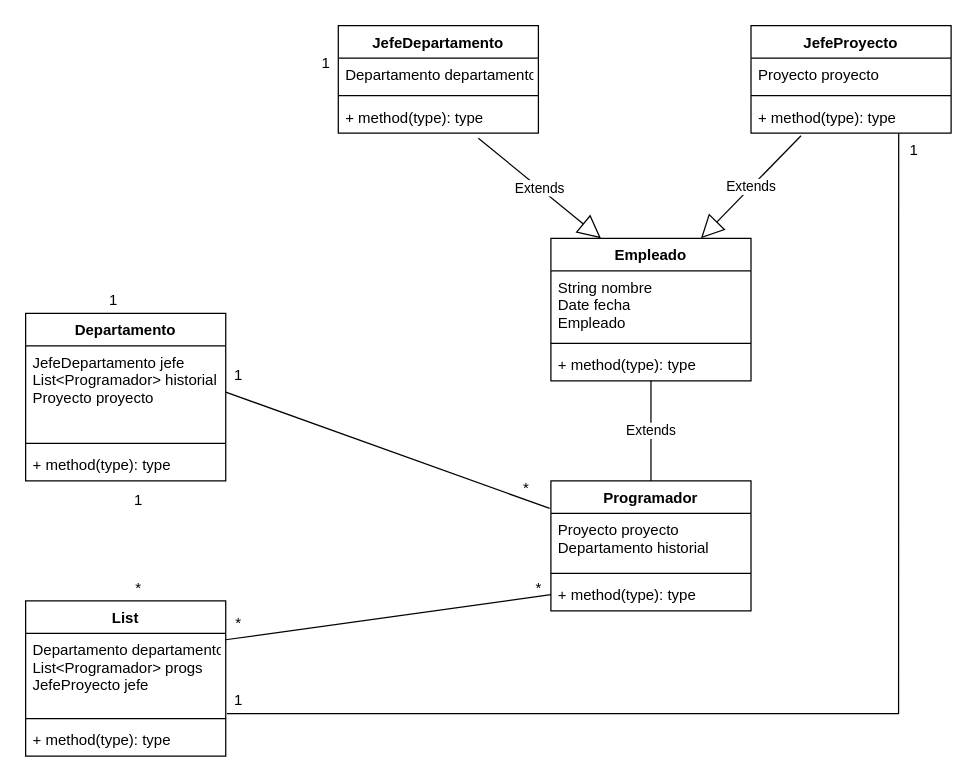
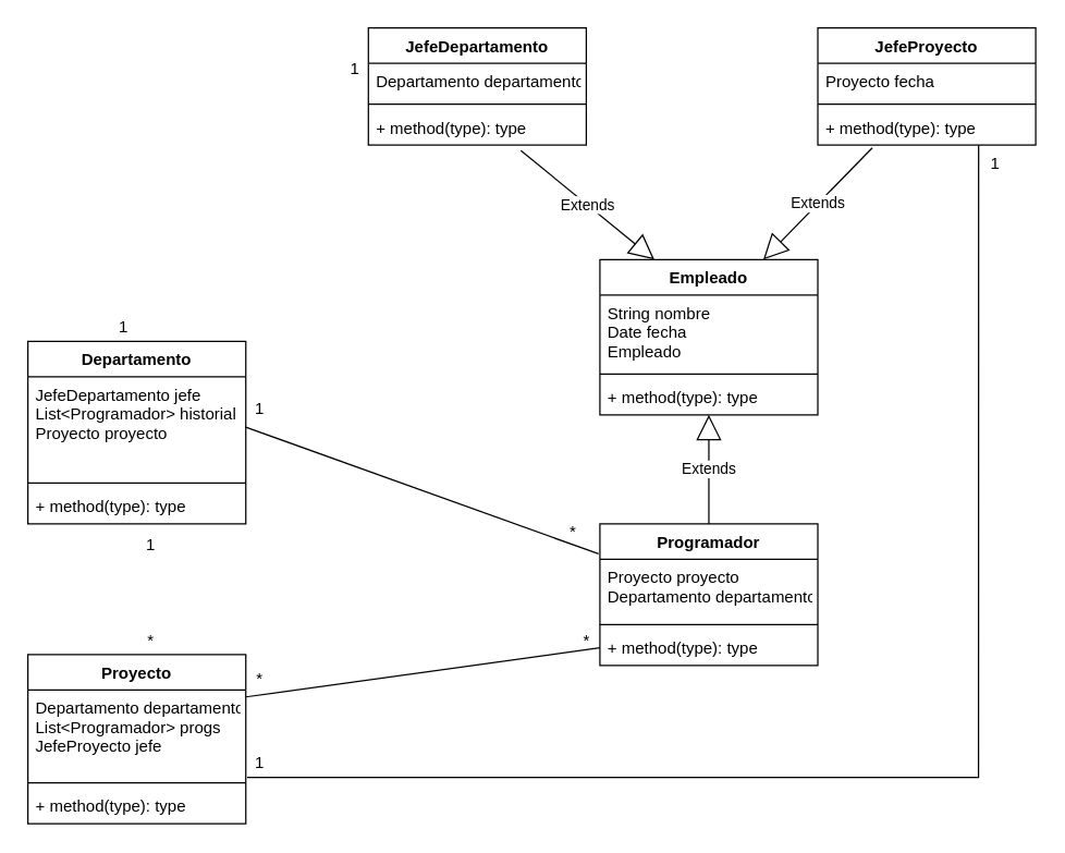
  <mxCell id="0" />
  <mxCell id="1" parent="0" />
  <mxCell id="2" value="Departamento" style="swimlane;fontStyle=1;align=center;verticalAlign=top;childLayout=stackLayout;horizontal=1;startSize=26;horizontalStack=0;resizeParent=1;resizeParentMax=0;resizeLast=0;collapsible=1;marginBottom=0;" vertex="1" parent="1"><mxGeometry x="20" y="250" width="160" height="134" as="geometry" /></mxCell>
  <mxCell id="3" value="JefeDepartamento jefe&#10;List&lt;Programador&gt; historial &#10;Proyecto proyecto&#10;" style="text;strokeColor=none;fillColor=none;align=left;verticalAlign=top;spacingLeft=4;spacingRight=4;overflow=hidden;rotatable=0;points=[[0,0.5],[1,0.5]];portConstraint=eastwest;" vertex="1" parent="2"><mxGeometry y="26" width="160" height="74" as="geometry" /></mxCell>
  <mxCell id="4" value="" style="line;strokeWidth=1;fillColor=none;align=left;verticalAlign=middle;spacingTop=-1;spacingLeft=3;spacingRight=3;rotatable=0;labelPosition=right;points=[];portConstraint=eastwest;" vertex="1" parent="2"><mxGeometry y="100" width="160" height="8" as="geometry" /></mxCell>
  <mxCell id="5" value="+ method(type): type" style="text;strokeColor=none;fillColor=none;align=left;verticalAlign=top;spacingLeft=4;spacingRight=4;overflow=hidden;rotatable=0;points=[[0,0.5],[1,0.5]];portConstraint=eastwest;" vertex="1" parent="2"><mxGeometry y="108" width="160" height="26" as="geometry" /></mxCell>
- <mxCell id="6" value="List" style="swimlane;fontStyle=1;align=center;verticalAlign=top;childLayout=stackLayout;horizontal=1;startSize=26;horizontalStack=0;resizeParent=1;resizeParentMax=0;resizeLast=0;collapsible=1;marginBottom=0;" vertex="1" parent="1"><mxGeometry x="20" y="480" width="160" height="124" as="geometry" /></mxCell>
+ <mxCell id="6" value="Proyecto" style="swimlane;fontStyle=1;align=center;verticalAlign=top;childLayout=stackLayout;horizontal=1;startSize=26;horizontalStack=0;resizeParent=1;resizeParentMax=0;resizeLast=0;collapsible=1;marginBottom=0;" vertex="1" parent="1"><mxGeometry x="20" y="480" width="160" height="124" as="geometry" /></mxCell>
  <mxCell id="7" value="Departamento departamento&#10;List&lt;Programador&gt; progs&#10;JefeProyecto jefe&#10;&#10;" style="text;strokeColor=none;fillColor=none;align=left;verticalAlign=top;spacingLeft=4;spacingRight=4;overflow=hidden;rotatable=0;points=[[0,0.5],[1,0.5]];portConstraint=eastwest;" vertex="1" parent="6"><mxGeometry y="26" width="160" height="64" as="geometry" /></mxCell>
  <mxCell id="8" value="" style="line;strokeWidth=1;fillColor=none;align=left;verticalAlign=middle;spacingTop=-1;spacingLeft=3;spacingRight=3;rotatable=0;labelPosition=right;points=[];portConstraint=eastwest;" vertex="1" parent="6"><mxGeometry y="90" width="160" height="8" as="geometry" /></mxCell>
  <mxCell id="9" value="+ method(type): type" style="text;strokeColor=none;fillColor=none;align=left;verticalAlign=top;spacingLeft=4;spacingRight=4;overflow=hidden;rotatable=0;points=[[0,0.5],[1,0.5]];portConstraint=eastwest;" vertex="1" parent="6"><mxGeometry y="98" width="160" height="26" as="geometry" /></mxCell>
  <mxCell id="10" value="1" style="text;html=1;align=center;verticalAlign=middle;resizable=0;points=[];autosize=1;strokeColor=none;fillColor=none;" vertex="1" parent="1"><mxGeometry x="100" y="390" width="20" height="20" as="geometry" /></mxCell>
  <mxCell id="11" value="*" style="text;html=1;align=center;verticalAlign=middle;resizable=0;points=[];autosize=1;strokeColor=none;fillColor=none;" vertex="1" parent="1"><mxGeometry x="100" y="460" width="20" height="20" as="geometry" /></mxCell>
  <mxCell id="12" value="1" style="text;html=1;align=center;verticalAlign=middle;resizable=0;points=[];autosize=1;strokeColor=none;fillColor=none;" vertex="1" parent="1"><mxGeometry x="80" y="230" width="20" height="20" as="geometry" /></mxCell>
  <mxCell id="13" value="JefeDepartamento" style="swimlane;fontStyle=1;align=center;verticalAlign=top;childLayout=stackLayout;horizontal=1;startSize=26;horizontalStack=0;resizeParent=1;resizeParentMax=0;resizeLast=0;collapsible=1;marginBottom=0;" vertex="1" parent="1"><mxGeometry x="270" y="20" width="160" height="86" as="geometry" /></mxCell>
  <mxCell id="14" value="Departamento departamento" style="text;strokeColor=none;fillColor=none;align=left;verticalAlign=top;spacingLeft=4;spacingRight=4;overflow=hidden;rotatable=0;points=[[0,0.5],[1,0.5]];portConstraint=eastwest;" vertex="1" parent="13"><mxGeometry y="26" width="160" height="26" as="geometry" /></mxCell>
  <mxCell id="15" value="" style="line;strokeWidth=1;fillColor=none;align=left;verticalAlign=middle;spacingTop=-1;spacingLeft=3;spacingRight=3;rotatable=0;labelPosition=right;points=[];portConstraint=eastwest;" vertex="1" parent="13"><mxGeometry y="52" width="160" height="8" as="geometry" /></mxCell>
  <mxCell id="16" value="+ method(type): type" style="text;strokeColor=none;fillColor=none;align=left;verticalAlign=top;spacingLeft=4;spacingRight=4;overflow=hidden;rotatable=0;points=[[0,0.5],[1,0.5]];portConstraint=eastwest;" vertex="1" parent="13"><mxGeometry y="60" width="160" height="26" as="geometry" /></mxCell>
  <mxCell id="17" value="JefeProyecto" style="swimlane;fontStyle=1;align=center;verticalAlign=top;childLayout=stackLayout;horizontal=1;startSize=26;horizontalStack=0;resizeParent=1;resizeParentMax=0;resizeLast=0;collapsible=1;marginBottom=0;" vertex="1" parent="1"><mxGeometry x="600" y="20" width="160" height="86" as="geometry" /></mxCell>
- <mxCell id="18" value="Proyecto proyecto" style="text;strokeColor=none;fillColor=none;align=left;verticalAlign=top;spacingLeft=4;spacingRight=4;overflow=hidden;rotatable=0;points=[[0,0.5],[1,0.5]];portConstraint=eastwest;" vertex="1" parent="17"><mxGeometry y="26" width="160" height="26" as="geometry" /></mxCell>
+ <mxCell id="18" value="Proyecto fecha" style="text;strokeColor=none;fillColor=none;align=left;verticalAlign=top;spacingLeft=4;spacingRight=4;overflow=hidden;rotatable=0;points=[[0,0.5],[1,0.5]];portConstraint=eastwest;" vertex="1" parent="17"><mxGeometry y="26" width="160" height="26" as="geometry" /></mxCell>
  <mxCell id="19" value="" style="line;strokeWidth=1;fillColor=none;align=left;verticalAlign=middle;spacingTop=-1;spacingLeft=3;spacingRight=3;rotatable=0;labelPosition=right;points=[];portConstraint=eastwest;" vertex="1" parent="17"><mxGeometry y="52" width="160" height="8" as="geometry" /></mxCell>
  <mxCell id="20" value="+ method(type): type" style="text;strokeColor=none;fillColor=none;align=left;verticalAlign=top;spacingLeft=4;spacingRight=4;overflow=hidden;rotatable=0;points=[[0,0.5],[1,0.5]];portConstraint=eastwest;" vertex="1" parent="17"><mxGeometry y="60" width="160" height="26" as="geometry" /></mxCell>
  <mxCell id="21" value="Extends" style="endArrow=block;endSize=16;endFill=0;html=1;rounded=0;entryX=0.25;entryY=0;entryDx=0;entryDy=0;exitX=0.7;exitY=1.154;exitDx=0;exitDy=0;exitPerimeter=0;" edge="1" parent="1" source="16" target="24"><mxGeometry width="160" relative="1" as="geometry"><mxPoint x="290" y="160" as="sourcePoint" /><mxPoint x="440" y="190" as="targetPoint" /><Array as="points" /></mxGeometry></mxCell>
  <mxCell id="22" value="Extends" style="endArrow=block;endSize=16;endFill=0;html=1;rounded=0;entryX=0.75;entryY=0;entryDx=0;entryDy=0;exitX=0.25;exitY=1.077;exitDx=0;exitDy=0;exitPerimeter=0;" edge="1" parent="1" source="20" target="24"><mxGeometry width="160" relative="1" as="geometry"><mxPoint x="560" y="150" as="sourcePoint" /><mxPoint x="550" y="190" as="targetPoint" /></mxGeometry></mxCell>
  <mxCell id="23" value="1" style="text;html=1;align=center;verticalAlign=middle;resizable=0;points=[];autosize=1;strokeColor=none;fillColor=none;" vertex="1" parent="1"><mxGeometry x="250" y="40" width="20" height="20" as="geometry" /></mxCell>
  <mxCell id="24" value="Empleado" style="swimlane;fontStyle=1;align=center;verticalAlign=top;childLayout=stackLayout;horizontal=1;startSize=26;horizontalStack=0;resizeParent=1;resizeParentMax=0;resizeLast=0;collapsible=1;marginBottom=0;" vertex="1" parent="1"><mxGeometry x="440" y="190" width="160" height="114" as="geometry" /></mxCell>
  <mxCell id="25" value="String nombre&#10;Date fecha&#10;Empleado&#10;&#10;" style="text;strokeColor=none;fillColor=none;align=left;verticalAlign=top;spacingLeft=4;spacingRight=4;overflow=hidden;rotatable=0;points=[[0,0.5],[1,0.5]];portConstraint=eastwest;" vertex="1" parent="24"><mxGeometry y="26" width="160" height="54" as="geometry" /></mxCell>
  <mxCell id="26" value="" style="line;strokeWidth=1;fillColor=none;align=left;verticalAlign=middle;spacingTop=-1;spacingLeft=3;spacingRight=3;rotatable=0;labelPosition=right;points=[];portConstraint=eastwest;" vertex="1" parent="24"><mxGeometry y="80" width="160" height="8" as="geometry" /></mxCell>
  <mxCell id="27" value="+ method(type): type" style="text;strokeColor=none;fillColor=none;align=left;verticalAlign=top;spacingLeft=4;spacingRight=4;overflow=hidden;rotatable=0;points=[[0,0.5],[1,0.5]];portConstraint=eastwest;" vertex="1" parent="24"><mxGeometry y="88" width="160" height="26" as="geometry" /></mxCell>
  <mxCell id="28" value="" style="endArrow=none;html=1;rounded=0;entryX=0.738;entryY=1;entryDx=0;entryDy=0;entryPerimeter=0;exitX=1.006;exitY=1;exitDx=0;exitDy=0;exitPerimeter=0;" edge="1" parent="1" source="7" target="20"><mxGeometry width="50" height="50" relative="1" as="geometry"><mxPoint x="710" y="410" as="sourcePoint" /><mxPoint x="760" y="360" as="targetPoint" /><Array as="points"><mxPoint x="718" y="570" /></Array></mxGeometry></mxCell>
  <mxCell id="29" value="1" style="text;html=1;align=center;verticalAlign=middle;resizable=0;points=[];autosize=1;strokeColor=none;fillColor=none;" vertex="1" parent="1"><mxGeometry x="720" y="110" width="20" height="20" as="geometry" /></mxCell>
  <mxCell id="30" value="1" style="text;html=1;align=center;verticalAlign=middle;resizable=0;points=[];autosize=1;strokeColor=none;fillColor=none;" vertex="1" parent="1"><mxGeometry x="180" y="550" width="20" height="20" as="geometry" /></mxCell>
  <mxCell id="31" value="Programador" style="swimlane;fontStyle=1;align=center;verticalAlign=top;childLayout=stackLayout;horizontal=1;startSize=26;horizontalStack=0;resizeParent=1;resizeParentMax=0;resizeLast=0;collapsible=1;marginBottom=0;" vertex="1" parent="1"><mxGeometry x="440" y="384" width="160" height="104" as="geometry" /></mxCell>
- <mxCell id="32" value="Proyecto proyecto&#10;Departamento historial&#10;" style="text;strokeColor=none;fillColor=none;align=left;verticalAlign=top;spacingLeft=4;spacingRight=4;overflow=hidden;rotatable=0;points=[[0,0.5],[1,0.5]];portConstraint=eastwest;" vertex="1" parent="31"><mxGeometry y="26" width="160" height="44" as="geometry" /></mxCell>
+ <mxCell id="32" value="Proyecto proyecto&#10;Departamento departamento&#10;" style="text;strokeColor=none;fillColor=none;align=left;verticalAlign=top;spacingLeft=4;spacingRight=4;overflow=hidden;rotatable=0;points=[[0,0.5],[1,0.5]];portConstraint=eastwest;" vertex="1" parent="31"><mxGeometry y="26" width="160" height="44" as="geometry" /></mxCell>
  <mxCell id="33" value="" style="line;strokeWidth=1;fillColor=none;align=left;verticalAlign=middle;spacingTop=-1;spacingLeft=3;spacingRight=3;rotatable=0;labelPosition=right;points=[];portConstraint=eastwest;" vertex="1" parent="31"><mxGeometry y="70" width="160" height="8" as="geometry" /></mxCell>
  <mxCell id="34" value="+ method(type): type" style="text;strokeColor=none;fillColor=none;align=left;verticalAlign=top;spacingLeft=4;spacingRight=4;overflow=hidden;rotatable=0;points=[[0,0.5],[1,0.5]];portConstraint=eastwest;" vertex="1" parent="31"><mxGeometry y="78" width="160" height="26" as="geometry" /></mxCell>
- <mxCell id="35" value="Extends" style="endArrow=none;endSize=16;endFill=0;html=1;rounded=0;entryX=0.5;entryY=1;entryDx=0;entryDy=0;exitX=0.5;exitY=0;exitDx=0;exitDy=0;" edge="1" parent="1" source="31" target="24"><mxGeometry width="160" relative="1" as="geometry"><mxPoint x="500" y="350" as="sourcePoint" /><mxPoint x="500" y="410" as="targetPoint" /></mxGeometry></mxCell>
+ <mxCell id="35" value="Extends" style="endArrow=block;endSize=16;endFill=0;html=1;rounded=0;entryX=0.5;entryY=1;entryDx=0;entryDy=0;exitX=0.5;exitY=0;exitDx=0;exitDy=0;" edge="1" parent="1" source="31" target="24"><mxGeometry width="160" relative="1" as="geometry"><mxPoint x="500" y="350" as="sourcePoint" /><mxPoint x="500" y="410" as="targetPoint" /></mxGeometry></mxCell>
  <mxCell id="36" value="" style="endArrow=none;html=1;rounded=0;exitX=1;exitY=0.25;exitDx=0;exitDy=0;entryX=0;entryY=0.5;entryDx=0;entryDy=0;" edge="1" parent="1" source="6" target="34"><mxGeometry width="50" height="50" relative="1" as="geometry"><mxPoint x="330" y="425" as="sourcePoint" /><mxPoint x="380" y="375" as="targetPoint" /></mxGeometry></mxCell>
  <mxCell id="37" value="*" style="text;html=1;align=center;verticalAlign=middle;resizable=0;points=[];autosize=1;strokeColor=none;fillColor=none;" vertex="1" parent="1"><mxGeometry x="180" y="488" width="20" height="20" as="geometry" /></mxCell>
  <mxCell id="38" value="*" style="text;html=1;align=center;verticalAlign=middle;resizable=0;points=[];autosize=1;strokeColor=none;fillColor=none;" vertex="1" parent="1"><mxGeometry x="420" y="460" width="20" height="20" as="geometry" /></mxCell>
  <mxCell id="39" value="" style="endArrow=none;html=1;rounded=0;exitX=1;exitY=0.5;exitDx=0;exitDy=0;entryX=-0.006;entryY=-0.091;entryDx=0;entryDy=0;entryPerimeter=0;" edge="1" parent="1" source="3" target="32"><mxGeometry width="50" height="50" relative="1" as="geometry"><mxPoint x="370" y="380" as="sourcePoint" /><mxPoint x="420" y="330" as="targetPoint" /></mxGeometry></mxCell>
  <mxCell id="40" value="1" style="text;html=1;align=center;verticalAlign=middle;resizable=0;points=[];autosize=1;strokeColor=none;fillColor=none;" vertex="1" parent="1"><mxGeometry x="180" y="290" width="20" height="20" as="geometry" /></mxCell>
  <mxCell id="41" value="*" style="text;html=1;align=center;verticalAlign=middle;resizable=0;points=[];autosize=1;strokeColor=none;fillColor=none;" vertex="1" parent="1"><mxGeometry x="410" y="380" width="20" height="20" as="geometry" /></mxCell>
